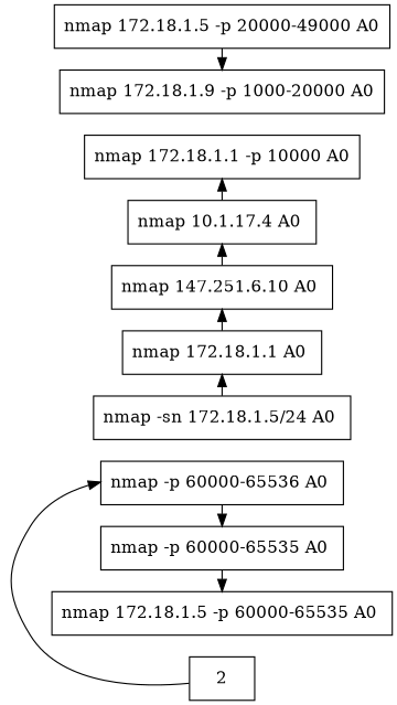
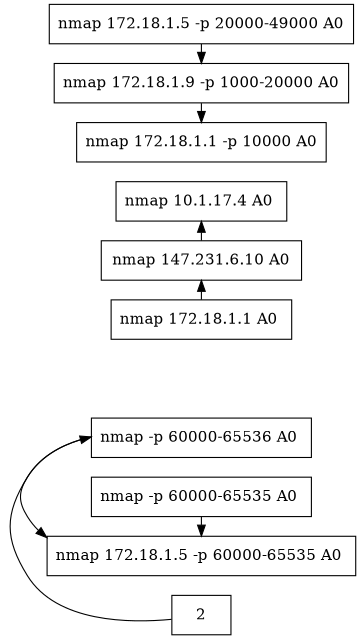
  digraph {
    rankdir=LR
    node [shape=box]
    edge [constraint=false]
    n1 [label="nmap -p 60000-65536 A0 "]
    n2 [label="nmap -p 60000-65535 A0 "]
    n3 [label="nmap 172.18.1.5 -p 60000-65535 A0 "]
    n4 [label="nmap 172.18.1.5 -p 20000-49000 A0"]
    n5 [label="nmap 172.18.1.9 -p 1000-20000 A0"]
    n6 [label="nmap 172.18.1.1 -p 10000 A0"]
-   n7 [label="nmap -sn 172.18.1.5/24 A0 "]
    n8 [label="nmap 172.18.1.1 A0 "]
-   n9 [label="nmap 147.251.6.10 A0 "]
+   n9 [label="nmap 147.231.6.10 A0"]
    n10 [label="nmap 10.1.17.4 A0 "]
    n11 [label=2]
-   n1 -> n2
+   n1 -> n3
    n2 -> n3
    n4 -> n5
-   n10 -> n6
-   n7 -> n8
+   n5 -> n6
    n8 -> n9
    n9 -> n10
    n11 -> n1
  }
